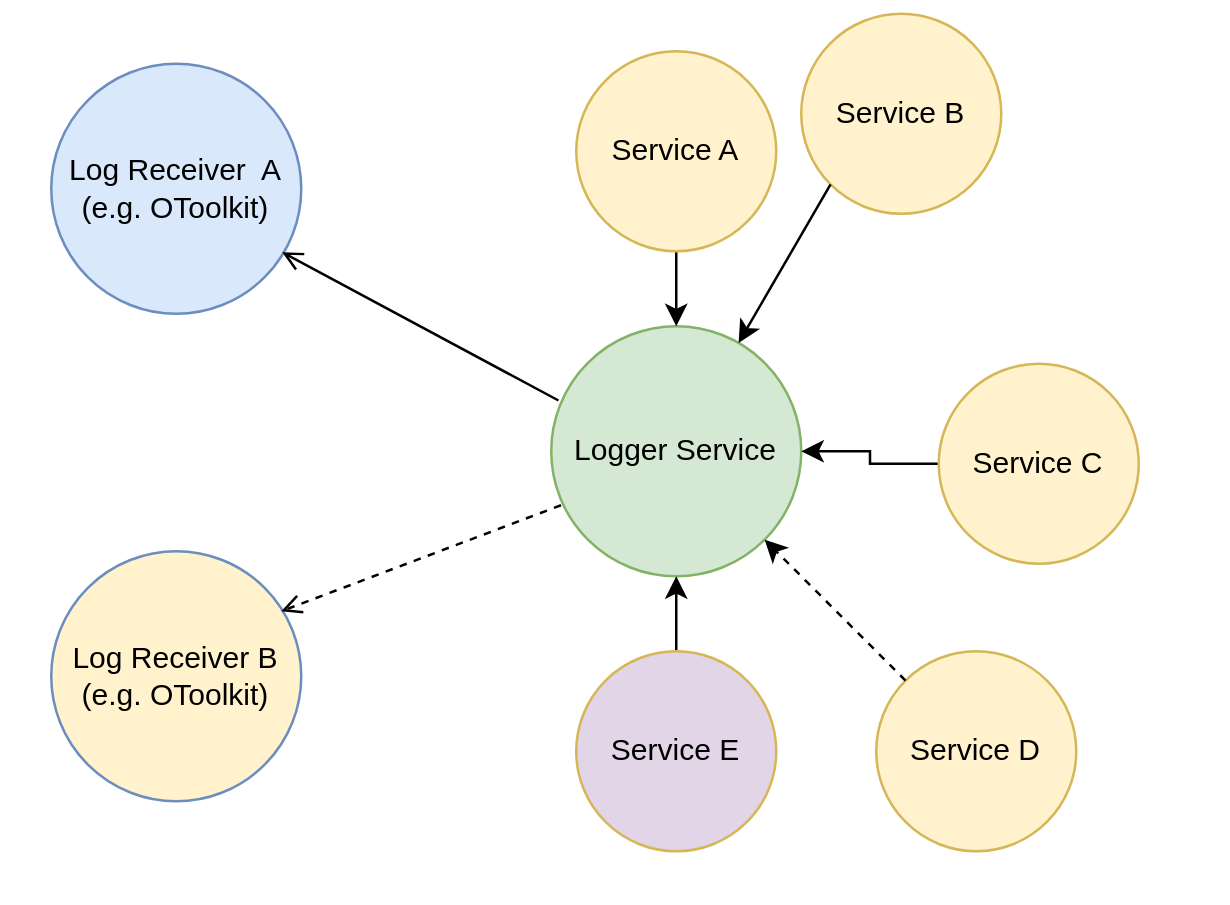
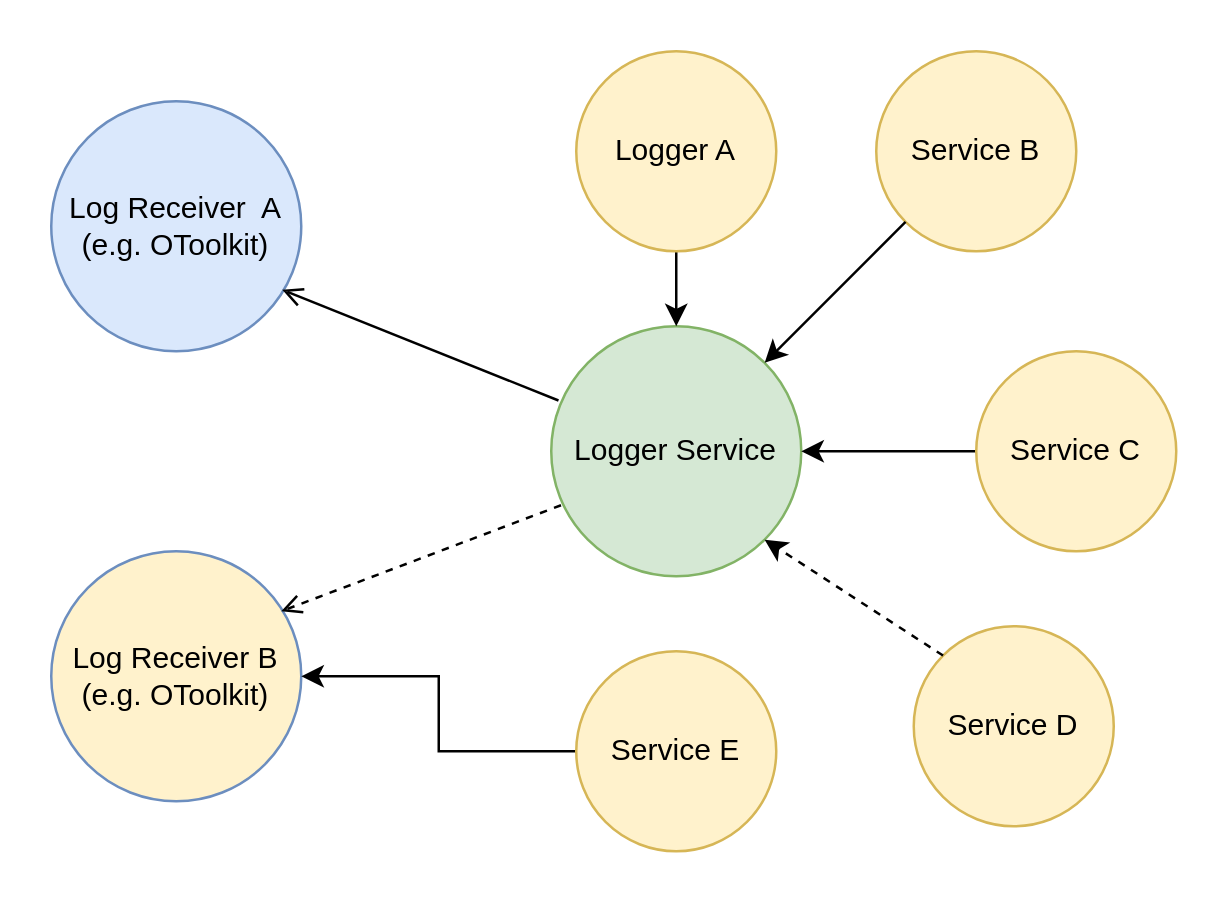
  <mxCell id="0" />
  <mxCell id="1" parent="0" />
  <mxCell id="2" value="Logger Service" style="ellipse;whiteSpace=wrap;html=1;aspect=fixed;fillColor=#d5e8d4;strokeColor=#82b366;" vertex="1" parent="1"><mxGeometry x="220" y="130" width="100" height="100" as="geometry" /></mxCell>
- <mxCell id="3" value="Log Receiver&amp;nbsp; A&lt;br&gt;(e.g. OToolkit)" style="ellipse;whiteSpace=wrap;html=1;aspect=fixed;fillColor=#dae8fc;strokeColor=#6c8ebf;" vertex="1" parent="1"><mxGeometry x="20" y="25" width="100" height="100" as="geometry" /></mxCell>
+ <mxCell id="3" value="Log Receiver&amp;nbsp; A&lt;br&gt;(e.g. OToolkit)" style="ellipse;whiteSpace=wrap;html=1;aspect=fixed;fillColor=#dae8fc;strokeColor=#6c8ebf;" vertex="1" parent="1"><mxGeometry x="20" y="40" width="100" height="100" as="geometry" /></mxCell>
  <mxCell id="4" style="edgeStyle=orthogonalEdgeStyle;rounded=0;orthogonalLoop=1;jettySize=auto;html=1;endArrow=classic;endFill=1;" edge="1" parent="1" source="5" target="2"><mxGeometry relative="1" as="geometry" /></mxCell>
- <mxCell id="5" value="Service A" style="ellipse;whiteSpace=wrap;html=1;aspect=fixed;fillColor=#fff2cc;strokeColor=#d6b656;" vertex="1" parent="1"><mxGeometry x="230" y="20" width="80" height="80" as="geometry" /></mxCell>
- <mxCell id="6" value="Service B" style="ellipse;whiteSpace=wrap;html=1;aspect=fixed;fillColor=#fff2cc;strokeColor=#d6b656;" vertex="1" parent="1"><mxGeometry x="320" y="5" width="80" height="80" as="geometry" /></mxCell>
+ <mxCell id="5" value="Logger A" style="ellipse;whiteSpace=wrap;html=1;aspect=fixed;fillColor=#fff2cc;strokeColor=#d6b656;" vertex="1" parent="1"><mxGeometry x="230" y="20" width="80" height="80" as="geometry" /></mxCell>
+ <mxCell id="6" value="Service B" style="ellipse;whiteSpace=wrap;html=1;aspect=fixed;fillColor=#fff2cc;strokeColor=#d6b656;" vertex="1" parent="1"><mxGeometry x="350" y="20" width="80" height="80" as="geometry" /></mxCell>
  <mxCell id="7" value="" style="endArrow=classic;html=1;rounded=0;exitX=0;exitY=1;exitDx=0;exitDy=0;" edge="1" parent="1" source="6" target="2"><mxGeometry width="50" height="50" relative="1" as="geometry"><mxPoint x="700" y="440" as="sourcePoint" /><mxPoint x="750" y="390" as="targetPoint" /></mxGeometry></mxCell>
  <mxCell id="8" value="Log Receiver B&lt;br&gt;(e.g. OToolkit)" style="ellipse;whiteSpace=wrap;html=1;aspect=fixed;fillColor=#fff2cc;strokeColor=#6c8ebf;" vertex="1" parent="1"><mxGeometry x="20" y="220" width="100" height="100" as="geometry" /></mxCell>
  <mxCell id="9" value="" style="endArrow=open;html=1;rounded=0;exitX=0.039;exitY=0.716;exitDx=0;exitDy=0;entryX=0.92;entryY=0.24;entryDx=0;entryDy=0;endFill=0;entryPerimeter=0;exitPerimeter=0;dashed=1;" edge="1" parent="1" source="2" target="8"><mxGeometry width="50" height="50" relative="1" as="geometry"><mxPoint x="330" y="290" as="sourcePoint" /><mxPoint x="380" y="240" as="targetPoint" /></mxGeometry></mxCell>
  <mxCell id="10" style="edgeStyle=orthogonalEdgeStyle;rounded=0;orthogonalLoop=1;jettySize=auto;html=1;endArrow=classic;endFill=1;" edge="1" parent="1" source="11" target="2"><mxGeometry relative="1" as="geometry" /></mxCell>
- <mxCell id="11" value="Service C" style="ellipse;whiteSpace=wrap;html=1;aspect=fixed;fillColor=#fff2cc;strokeColor=#d6b656;" vertex="1" parent="1"><mxGeometry x="375" y="145" width="80" height="80" as="geometry" /></mxCell>
- <mxCell id="12" value="Service D" style="ellipse;whiteSpace=wrap;html=1;aspect=fixed;fillColor=#fff2cc;strokeColor=#d6b656;" vertex="1" parent="1"><mxGeometry x="350" y="260" width="80" height="80" as="geometry" /></mxCell>
- <mxCell id="13" style="edgeStyle=orthogonalEdgeStyle;rounded=0;orthogonalLoop=1;jettySize=auto;html=1;entryX=0.5;entryY=1;entryDx=0;entryDy=0;endArrow=classic;endFill=1;" edge="1" parent="1" source="14" target="2"><mxGeometry relative="1" as="geometry" /></mxCell>
- <mxCell id="14" value="Service E" style="ellipse;whiteSpace=wrap;html=1;aspect=fixed;fillColor=#e1d5e7;strokeColor=#d6b656;" vertex="1" parent="1"><mxGeometry x="230" y="260" width="80" height="80" as="geometry" /></mxCell>
+ <mxCell id="11" value="Service C" style="ellipse;whiteSpace=wrap;html=1;aspect=fixed;fillColor=#fff2cc;strokeColor=#d6b656;" vertex="1" parent="1"><mxGeometry x="390" y="140" width="80" height="80" as="geometry" /></mxCell>
+ <mxCell id="12" value="Service D" style="ellipse;whiteSpace=wrap;html=1;aspect=fixed;fillColor=#fff2cc;strokeColor=#d6b656;" vertex="1" parent="1"><mxGeometry x="365" y="250" width="80" height="80" as="geometry" /></mxCell>
+ <mxCell id="13" style="edgeStyle=orthogonalEdgeStyle;rounded=0;orthogonalLoop=1;jettySize=auto;html=1;endArrow=classic;endFill=1;" edge="1" parent="1" source="14" target="8"><mxGeometry relative="1" as="geometry" /></mxCell>
+ <mxCell id="14" value="Service E" style="ellipse;whiteSpace=wrap;html=1;aspect=fixed;fillColor=#fff2cc;strokeColor=#d6b656;" vertex="1" parent="1"><mxGeometry x="230" y="260" width="80" height="80" as="geometry" /></mxCell>
  <mxCell id="15" value="" style="endArrow=classic;html=1;rounded=0;exitX=0;exitY=0;exitDx=0;exitDy=0;entryX=1;entryY=1;entryDx=0;entryDy=0;dashed=1;" edge="1" parent="1" source="12" target="2"><mxGeometry width="50" height="50" relative="1" as="geometry"><mxPoint x="370" y="240" as="sourcePoint" /><mxPoint x="420" y="190" as="targetPoint" /></mxGeometry></mxCell>
  <mxCell id="16" value="" style="endArrow=open;html=1;rounded=0;exitX=0.029;exitY=0.297;exitDx=0;exitDy=0;exitPerimeter=0;entryX=0.924;entryY=0.754;entryDx=0;entryDy=0;entryPerimeter=0;endFill=0;" edge="1" parent="1" source="2" target="3"><mxGeometry width="50" height="50" relative="1" as="geometry"><mxPoint x="370" y="240" as="sourcePoint" /><mxPoint x="420" y="190" as="targetPoint" /></mxGeometry></mxCell>
